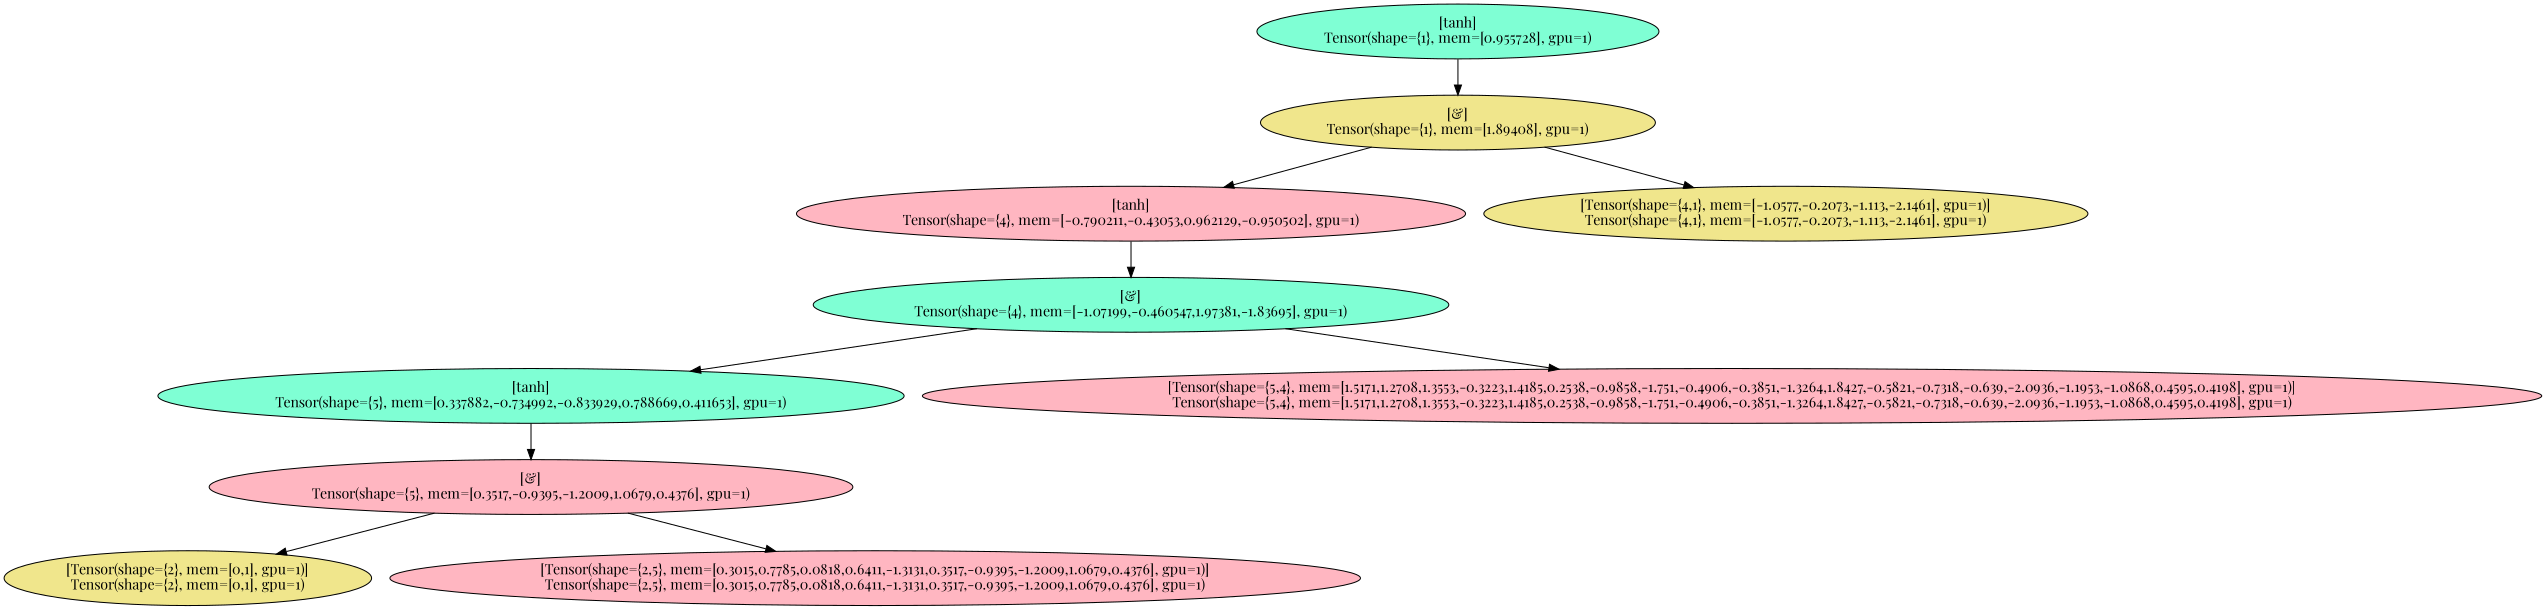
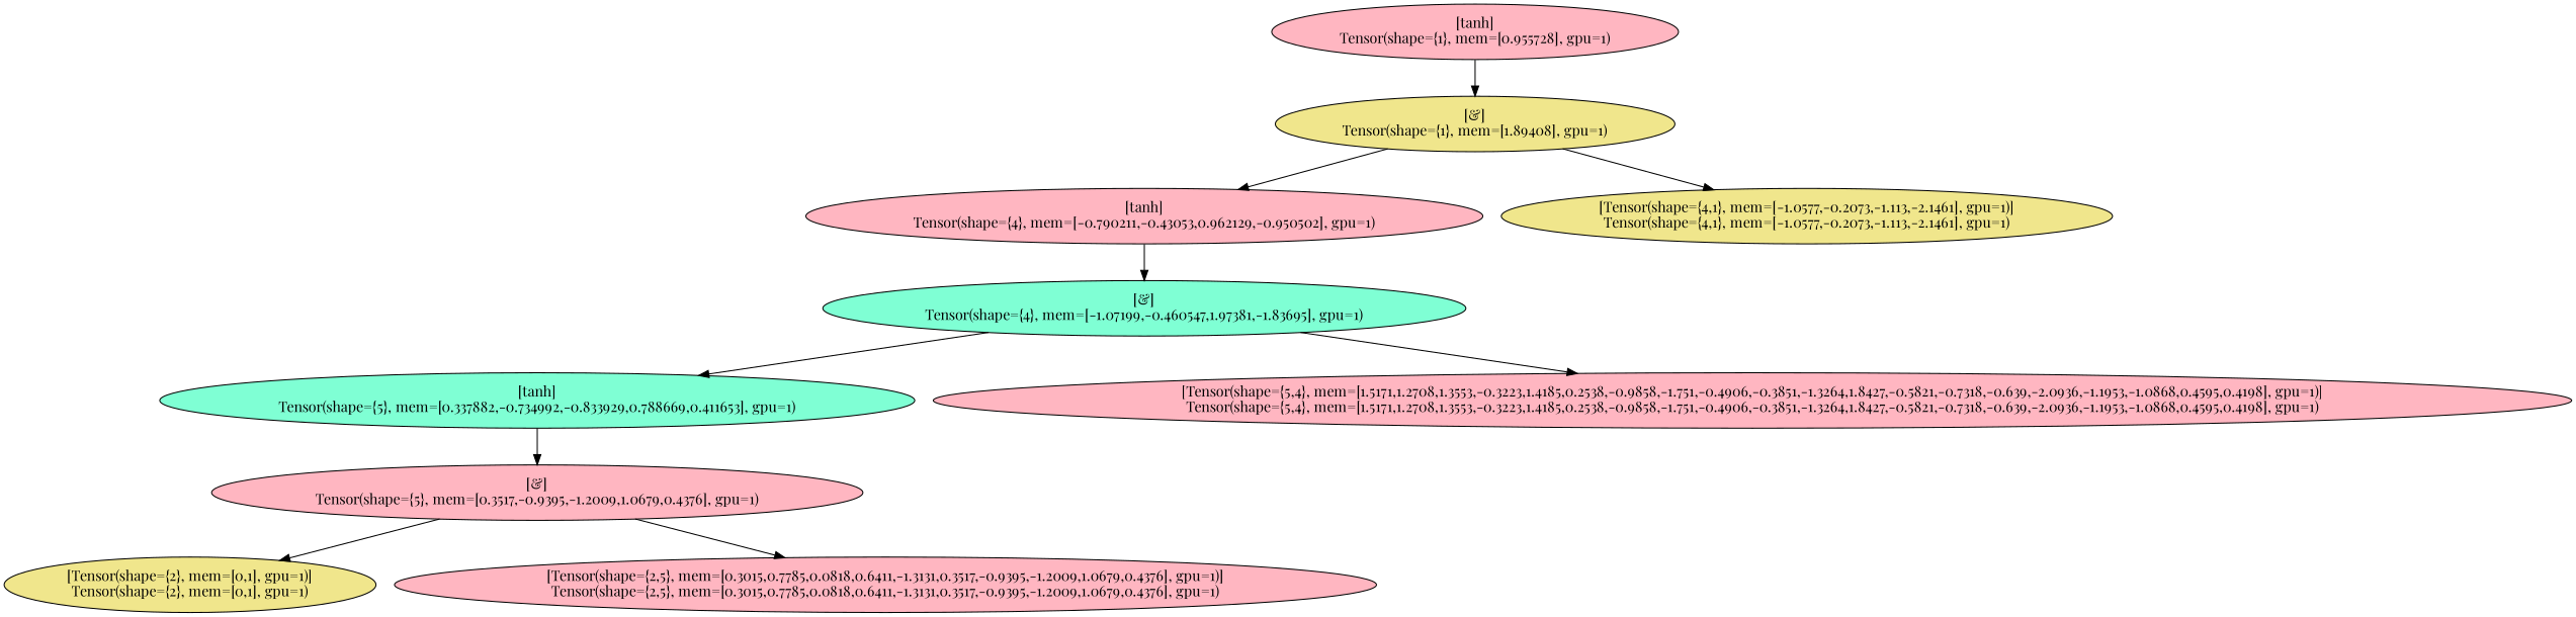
  digraph {
    fontname="Playfair Display"
    node [style=filled fillcolor=lightpink fontname="Playfair Display"]
    edge [fontname="Playfair Display"]
-   n1 [label="[tanh]\nTensor(shape={1}, mem=[0.955728], gpu=1)" fillcolor=aquamarine]
+   n1 [label="[tanh]\nTensor(shape={1}, mem=[0.955728], gpu=1)"]
    n2 [label="[&]\nTensor(shape={1}, mem=[1.89408], gpu=1)" fillcolor=khaki]
    n3 [label="[tanh]\nTensor(shape={4}, mem=[-0.790211,-0.43053,0.962129,-0.950502], gpu=1)"]
    n4 [label="[Tensor(shape={4,1}, mem=[-1.0577,-0.2073,-1.113,-2.1461], gpu=1)]\nTensor(shape={4,1}, mem=[-1.0577,-0.2073,-1.113,-2.1461], gpu=1)" fillcolor=khaki]
    n5 [label="[&]\nTensor(shape={4}, mem=[-1.07199,-0.460547,1.97381,-1.83695], gpu=1)" fillcolor=aquamarine]
    n6 [label="[tanh]\nTensor(shape={5}, mem=[0.337882,-0.734992,-0.833929,0.788669,0.411653], gpu=1)" fillcolor=aquamarine]
    n7 [label="[Tensor(shape={5,4}, mem=[1.5171,1.2708,1.3553,-0.3223,1.4185,0.2538,-0.9858,-1.751,-0.4906,-0.3851,-1.3264,1.8427,-0.5821,-0.7318,-0.639,-2.0936,-1.1953,-1.0868,0.4595,0.4198], gpu=1)]\nTensor(shape={5,4}, mem=[1.5171,1.2708,1.3553,-0.3223,1.4185,0.2538,-0.9858,-1.751,-0.4906,-0.3851,-1.3264,1.8427,-0.5821,-0.7318,-0.639,-2.0936,-1.1953,-1.0868,0.4595,0.4198], gpu=1)"]
    n8 [label="[&]\nTensor(shape={5}, mem=[0.3517,-0.9395,-1.2009,1.0679,0.4376], gpu=1)"]
    n9 [label="[Tensor(shape={2}, mem=[0,1], gpu=1)]\nTensor(shape={2}, mem=[0,1], gpu=1)" fillcolor=khaki]
    n10 [label="[Tensor(shape={2,5}, mem=[0.3015,0.7785,0.0818,0.6411,-1.3131,0.3517,-0.9395,-1.2009,1.0679,0.4376], gpu=1)]\nTensor(shape={2,5}, mem=[0.3015,0.7785,0.0818,0.6411,-1.3131,0.3517,-0.9395,-1.2009,1.0679,0.4376], gpu=1)"]
    n1 -> n2
    n2 -> n3
    n2 -> n4
    n3 -> n5
    n5 -> n6
    n5 -> n7
    n6 -> n8
    n8 -> n9
    n8 -> n10
  }
